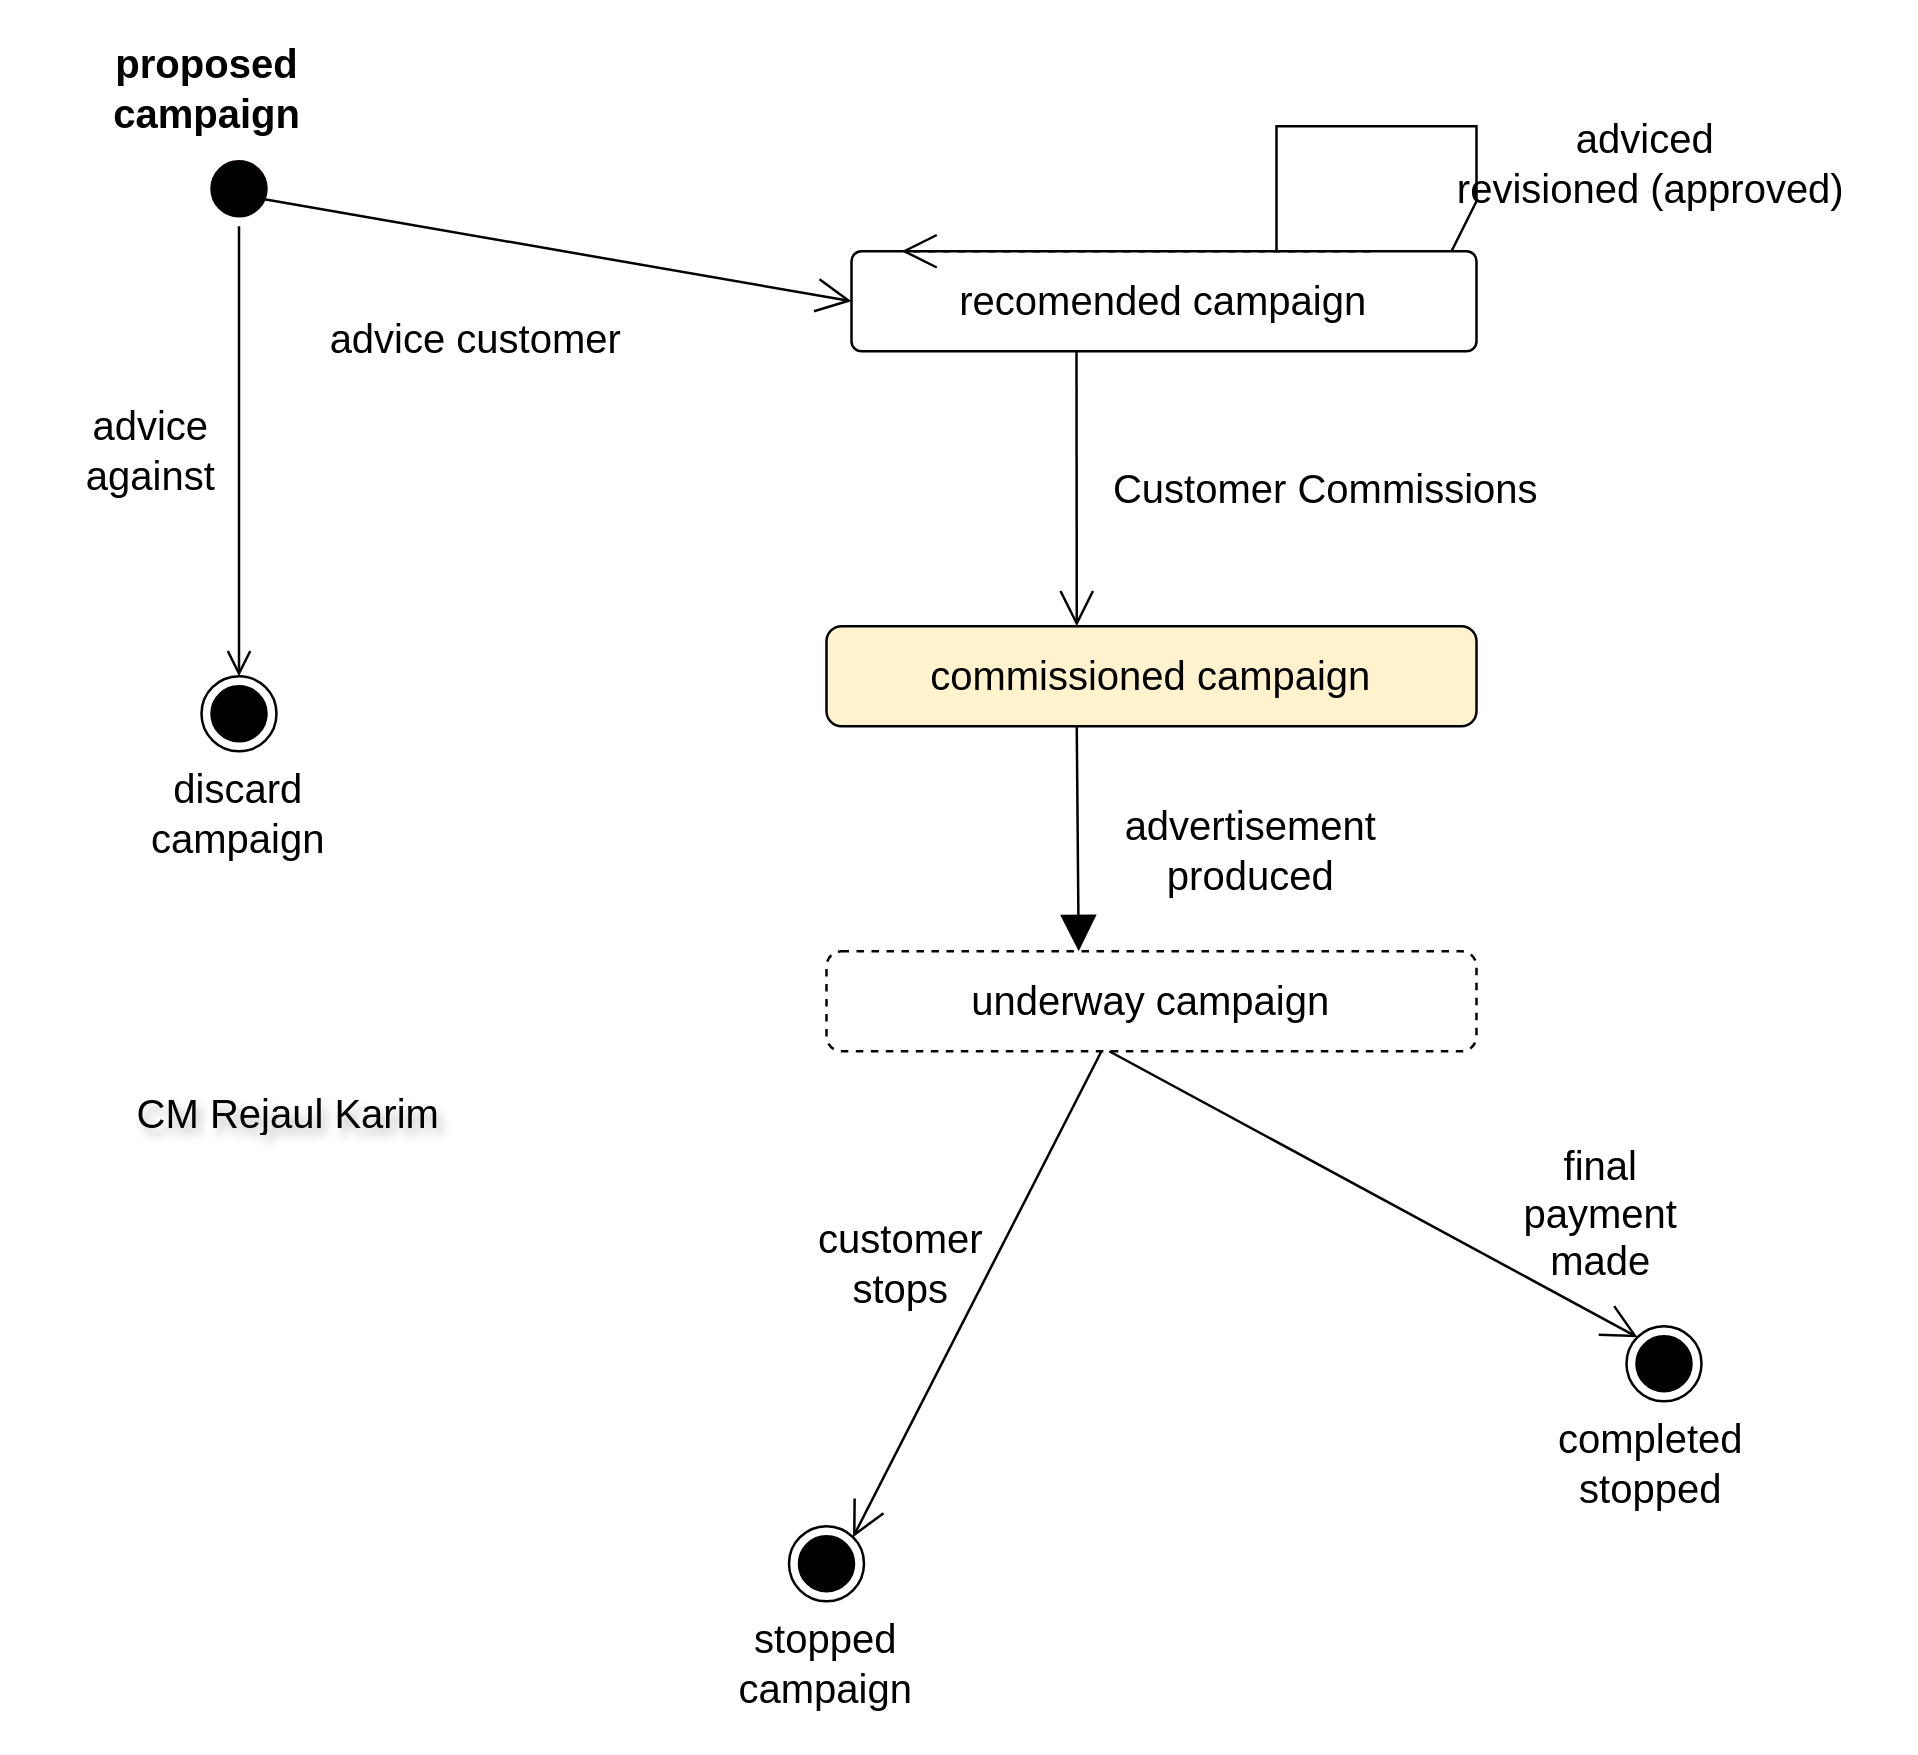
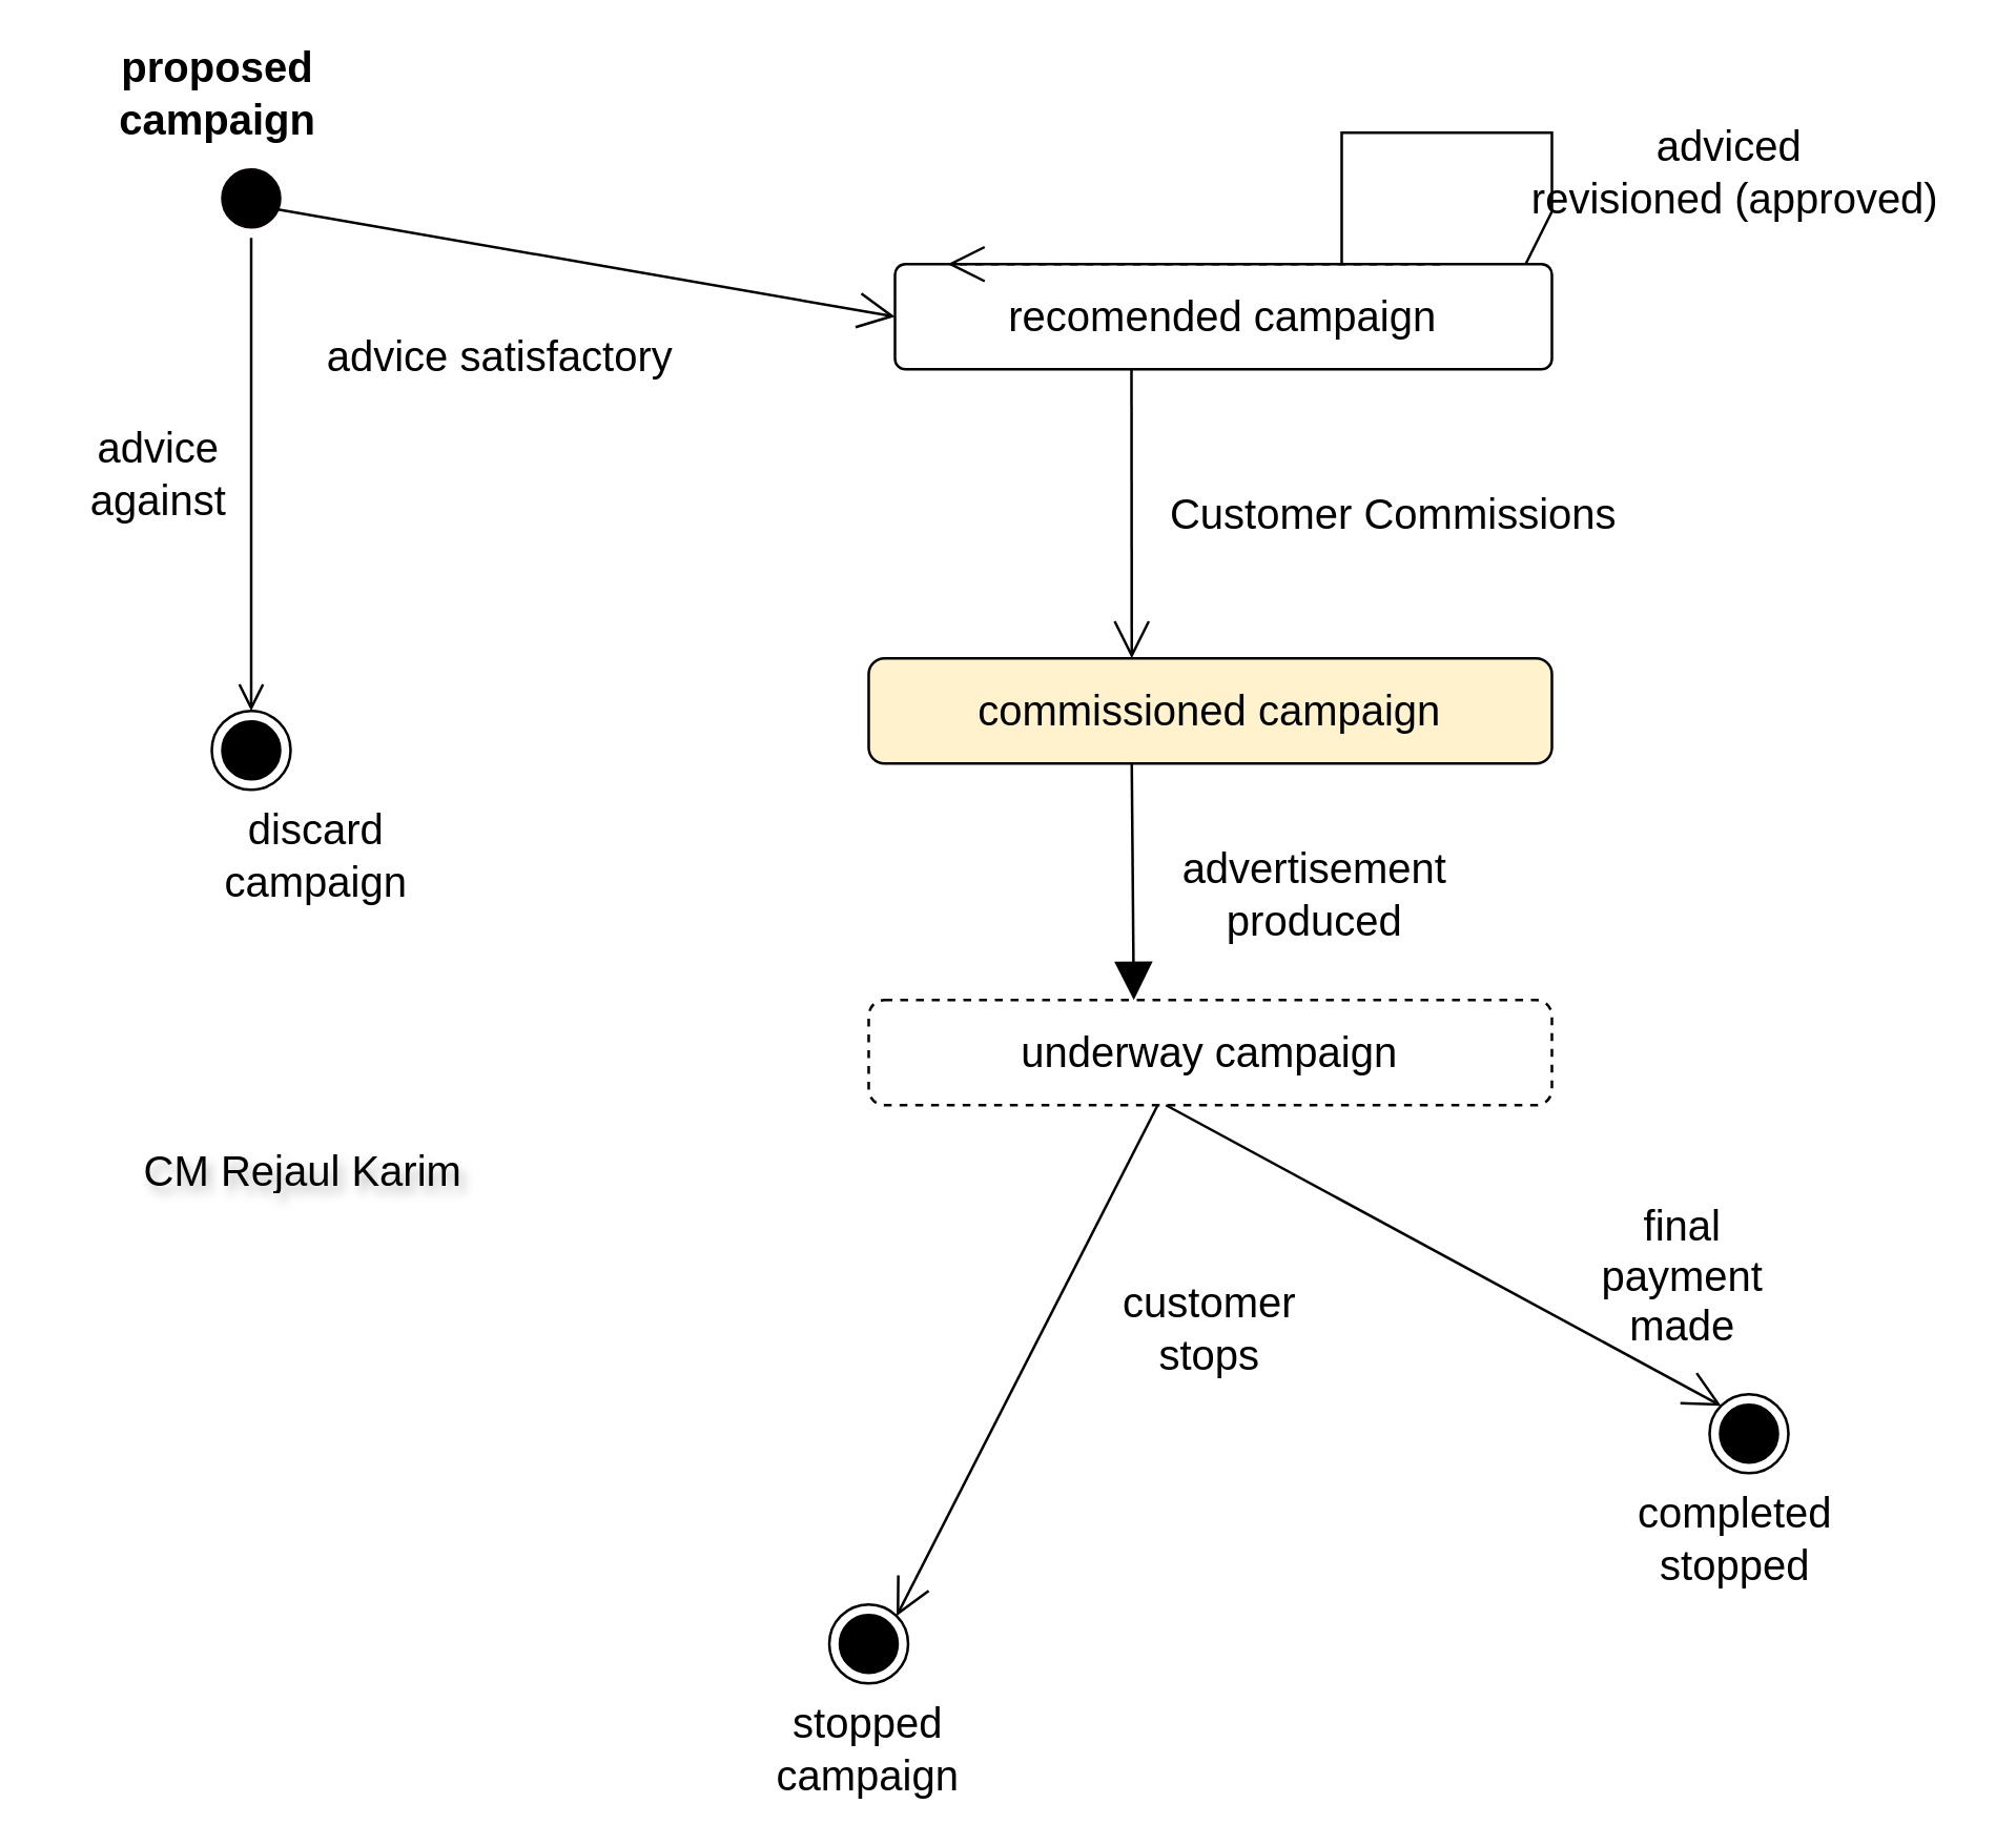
  <mxCell id="0" />
  <mxCell id="1" parent="0" />
  <mxCell id="2" value="" style="ellipse;html=1;shape=startState;fillColor=#000000;strokeColor=#090000;fontSize=16;" parent="1" vertex="1"><mxGeometry x="80" y="60" width="30" height="30" as="geometry" /></mxCell>
  <mxCell id="3" value="" style="edgeStyle=orthogonalEdgeStyle;html=1;verticalAlign=bottom;endArrow=open;endSize=8;strokeColor=#000000;rounded=0;fontSize=16;" parent="1" source="2" edge="1"><mxGeometry relative="1" as="geometry"><mxPoint x="95" y="270" as="targetPoint" /></mxGeometry></mxCell>
  <mxCell id="4" value="" style="ellipse;html=1;shape=endState;fillColor=#000000;strokeColor=#000000;fontSize=16;" parent="1" vertex="1"><mxGeometry x="80" y="270" width="30" height="30" as="geometry" /></mxCell>
- <mxCell id="5" value="discard campaign" style="text;html=1;align=center;verticalAlign=middle;whiteSpace=wrap;rounded=0;fontSize=16;" parent="1" vertex="1"><mxGeometry x="65" y="310" width="60" height="30" as="geometry" /></mxCell>
+ <mxCell id="5" value="discard campaign" style="text;html=1;align=center;verticalAlign=middle;whiteSpace=wrap;rounded=0;fontSize=16;" parent="1" vertex="1"><mxGeometry x="90" y="310" width="60" height="30" as="geometry" /></mxCell>
  <mxCell id="6" value="proposed campaign" style="text;html=1;align=center;verticalAlign=middle;whiteSpace=wrap;rounded=0;fontStyle=1;fontSize=16;" parent="1" vertex="1"><mxGeometry x="20" y="20" width="125" height="30" as="geometry" /></mxCell>
  <mxCell id="7" value="advice against" style="text;html=1;align=center;verticalAlign=middle;whiteSpace=wrap;rounded=0;fontSize=16;" parent="1" vertex="1"><mxGeometry x="30" y="140" width="60" height="80" as="geometry" /></mxCell>
- <mxCell id="8" value="advice customer" style="text;html=1;align=center;verticalAlign=middle;whiteSpace=wrap;rounded=0;fontSize=16;" parent="1" vertex="1"><mxGeometry x="120" y="120" width="140" height="30" as="geometry" /></mxCell>
+ <mxCell id="8" value="advice satisfactory" style="text;html=1;align=center;verticalAlign=middle;whiteSpace=wrap;rounded=0;fontSize=16;" parent="1" vertex="1"><mxGeometry x="120" y="120" width="140" height="30" as="geometry" /></mxCell>
  <mxCell id="9" value="underway campaign" style="rounded=1;whiteSpace=wrap;html=1;fontSize=16;dashed=1;" parent="1" vertex="1"><mxGeometry x="330" y="380" width="260" height="40" as="geometry" /></mxCell>
  <mxCell id="10" value="Customer Commissions" style="text;html=1;align=center;verticalAlign=middle;whiteSpace=wrap;rounded=0;fontSize=16;" parent="1" vertex="1"><mxGeometry x="430" y="180" width="200" height="30" as="geometry" /></mxCell>
  <mxCell id="11" value="advertisement produced" style="text;html=1;align=center;verticalAlign=middle;whiteSpace=wrap;rounded=0;fontSize=16;" parent="1" vertex="1"><mxGeometry x="440" y="320" width="120" height="40" as="geometry" /></mxCell>
  <mxCell id="12" value="" style="group;fontSize=16;" parent="1" vertex="1" connectable="0"><mxGeometry x="315" y="610" width="30" height="30" as="geometry" /></mxCell>
  <mxCell id="13" value="" style="endArrow=open;endFill=1;endSize=12;html=1;rounded=0;entryX=1;entryY=0;entryDx=0;entryDy=0;exitX=0.423;exitY=1;exitDx=0;exitDy=0;exitPerimeter=0;fontSize=16;" parent="12" source="9" target="14" edge="1"><mxGeometry width="160" relative="1" as="geometry"><mxPoint x="132" y="-80" as="sourcePoint" /><mxPoint x="20" y="10" as="targetPoint" /></mxGeometry></mxCell>
  <mxCell id="14" value="" style="ellipse;html=1;shape=endState;fillColor=#000000;strokeColor=#000000;fontSize=16;" parent="12" vertex="1"><mxGeometry width="30" height="30" as="geometry" /></mxCell>
  <mxCell id="15" value="" style="group;fontSize=16;" parent="1" vertex="1" connectable="0"><mxGeometry x="650" y="530" width="30" height="30" as="geometry" /></mxCell>
  <mxCell id="16" value="" style="ellipse;html=1;shape=endState;fillColor=#000000;strokeColor=#000000;fontSize=16;" parent="15" vertex="1"><mxGeometry width="30" height="30" as="geometry" /></mxCell>
  <mxCell id="17" value="" style="endArrow=open;endFill=1;endSize=12;html=1;rounded=0;exitX=0.435;exitY=1;exitDx=0;exitDy=0;exitPerimeter=0;entryX=0;entryY=0;entryDx=0;entryDy=0;fontSize=16;" parent="15" source="9" target="16" edge="1"><mxGeometry width="160" relative="1" as="geometry"><mxPoint x="-70" y="-80" as="sourcePoint" /><mxPoint x="90" y="-80" as="targetPoint" /></mxGeometry></mxCell>
  <mxCell id="18" value="completed stopped" style="text;html=1;align=center;verticalAlign=middle;whiteSpace=wrap;rounded=0;fontSize=16;" parent="1" vertex="1"><mxGeometry x="630" y="570" width="60" height="30" as="geometry" /></mxCell>
  <mxCell id="19" value="stopped campaign" style="text;html=1;align=center;verticalAlign=middle;whiteSpace=wrap;rounded=0;fontSize=16;" parent="1" vertex="1"><mxGeometry x="300" y="650" width="60" height="30" as="geometry" /></mxCell>
  <mxCell id="20" value="final payment made" style="text;html=1;align=center;verticalAlign=middle;whiteSpace=wrap;rounded=0;fontSize=16;" parent="1" vertex="1"><mxGeometry x="610" y="470" width="60" height="30" as="geometry" /></mxCell>
- <mxCell id="21" value="customer stops" style="text;html=1;align=center;verticalAlign=middle;whiteSpace=wrap;rounded=0;fontSize=16;" parent="1" vertex="1"><mxGeometry x="330" y="490" width="60" height="30" as="geometry" /></mxCell>
+ <mxCell id="21" value="customer stops" style="text;html=1;align=center;verticalAlign=middle;whiteSpace=wrap;rounded=0;fontSize=16;" parent="1" vertex="1"><mxGeometry x="430" y="490" width="60" height="30" as="geometry" /></mxCell>
  <mxCell id="22" value="" style="endArrow=open;endFill=1;endSize=12;html=1;rounded=0;entryX=0;entryY=0.5;entryDx=0;entryDy=0;exitX=0.8;exitY=0.633;exitDx=0;exitDy=0;exitPerimeter=0;fontSize=16;" parent="1" source="2" target="26" edge="1"><mxGeometry width="160" relative="1" as="geometry"><mxPoint x="150" y="100" as="sourcePoint" /><mxPoint x="300" y="80" as="targetPoint" /></mxGeometry></mxCell>
  <mxCell id="23" value="adviced&amp;nbsp;&lt;div&gt;revisioned (approved)&lt;/div&gt;" style="text;html=1;align=center;verticalAlign=middle;whiteSpace=wrap;rounded=0;fontSize=16;" parent="1" vertex="1"><mxGeometry x="575" y="50" width="170" height="30" as="geometry" /></mxCell>
  <mxCell id="24" value="" style="group" parent="1" vertex="1" connectable="0"><mxGeometry x="340" y="100" width="250" height="40" as="geometry" /></mxCell>
  <mxCell id="25" value="" style="group;fontSize=16;" parent="24" vertex="1" connectable="0"><mxGeometry width="250" height="40" as="geometry" /></mxCell>
  <mxCell id="26" value="recomended campaign" style="rounded=1;arcSize=10;whiteSpace=wrap;html=1;align=center;fontSize=16;" parent="25" vertex="1"><mxGeometry width="250" height="40" as="geometry" /></mxCell>
  <mxCell id="27" value="" style="endArrow=open;endSize=12;dashed=1;html=1;rounded=0;exitX=0.83;exitY=0;exitDx=0;exitDy=0;exitPerimeter=0;fontSize=16;" parent="25" source="26" edge="1"><mxGeometry width="160" relative="1" as="geometry"><mxPoint x="-20" y="110" as="sourcePoint" /><mxPoint x="20" as="targetPoint" /></mxGeometry></mxCell>
  <mxCell id="28" value="" style="group" parent="1" vertex="1" connectable="0"><mxGeometry x="330" y="250" width="260" height="40" as="geometry" /></mxCell>
  <mxCell id="29" value="commissioned campaign" style="rounded=1;whiteSpace=wrap;html=1;fontSize=16;fillColor=#fff2cc;" parent="28" vertex="1"><mxGeometry width="260" height="40" as="geometry" /></mxCell>
  <mxCell id="30" value="" style="endArrow=block;endFill=1;endSize=12;html=1;rounded=0;exitX=0.385;exitY=1;exitDx=0;exitDy=0;exitPerimeter=0;entryX=0.388;entryY=0;entryDx=0;entryDy=0;entryPerimeter=0;fontSize=16;" parent="28" source="29" target="9" edge="1"><mxGeometry width="160" relative="1" as="geometry"><mxPoint x="100" y="80" as="sourcePoint" /><mxPoint x="100" y="120" as="targetPoint" /></mxGeometry></mxCell>
  <mxCell id="31" value="" style="endArrow=open;endFill=1;endSize=12;html=1;rounded=0;entryX=0.385;entryY=0;entryDx=0;entryDy=0;entryPerimeter=0;fontSize=16;" parent="1" target="29" edge="1"><mxGeometry width="160" relative="1" as="geometry"><mxPoint x="430" y="140" as="sourcePoint" /><mxPoint x="460" y="440" as="targetPoint" /></mxGeometry></mxCell>
  <mxCell id="32" value="" style="endArrow=none;html=1;rounded=0;" parent="1" edge="1"><mxGeometry width="50" height="50" relative="1" as="geometry"><mxPoint x="510" y="100" as="sourcePoint" /><mxPoint x="580" y="100" as="targetPoint" /><Array as="points"><mxPoint x="510" y="50" /><mxPoint x="590" y="50" /><mxPoint x="590" y="80" /></Array></mxGeometry></mxCell>
  <mxCell id="33" value="CM Rejaul Karim" style="text;html=1;align=center;verticalAlign=middle;whiteSpace=wrap;rounded=0;fontSize=16;textShadow=1;" parent="1" vertex="1"><mxGeometry x="50" y="430" width="130" height="30" as="geometry" /></mxCell>
